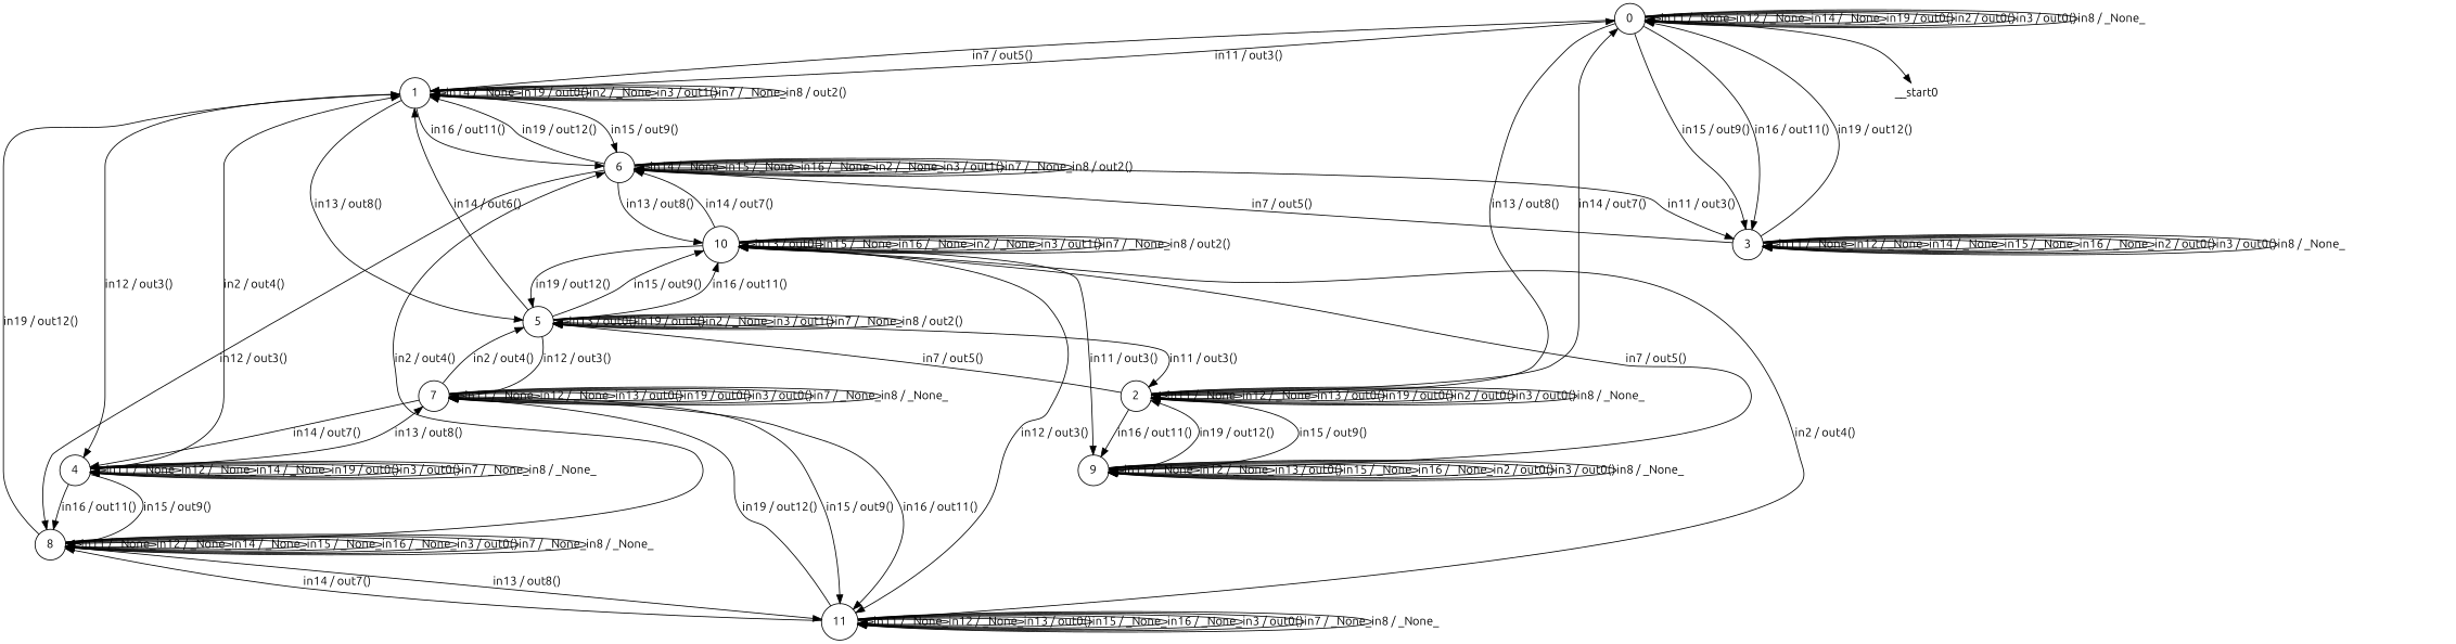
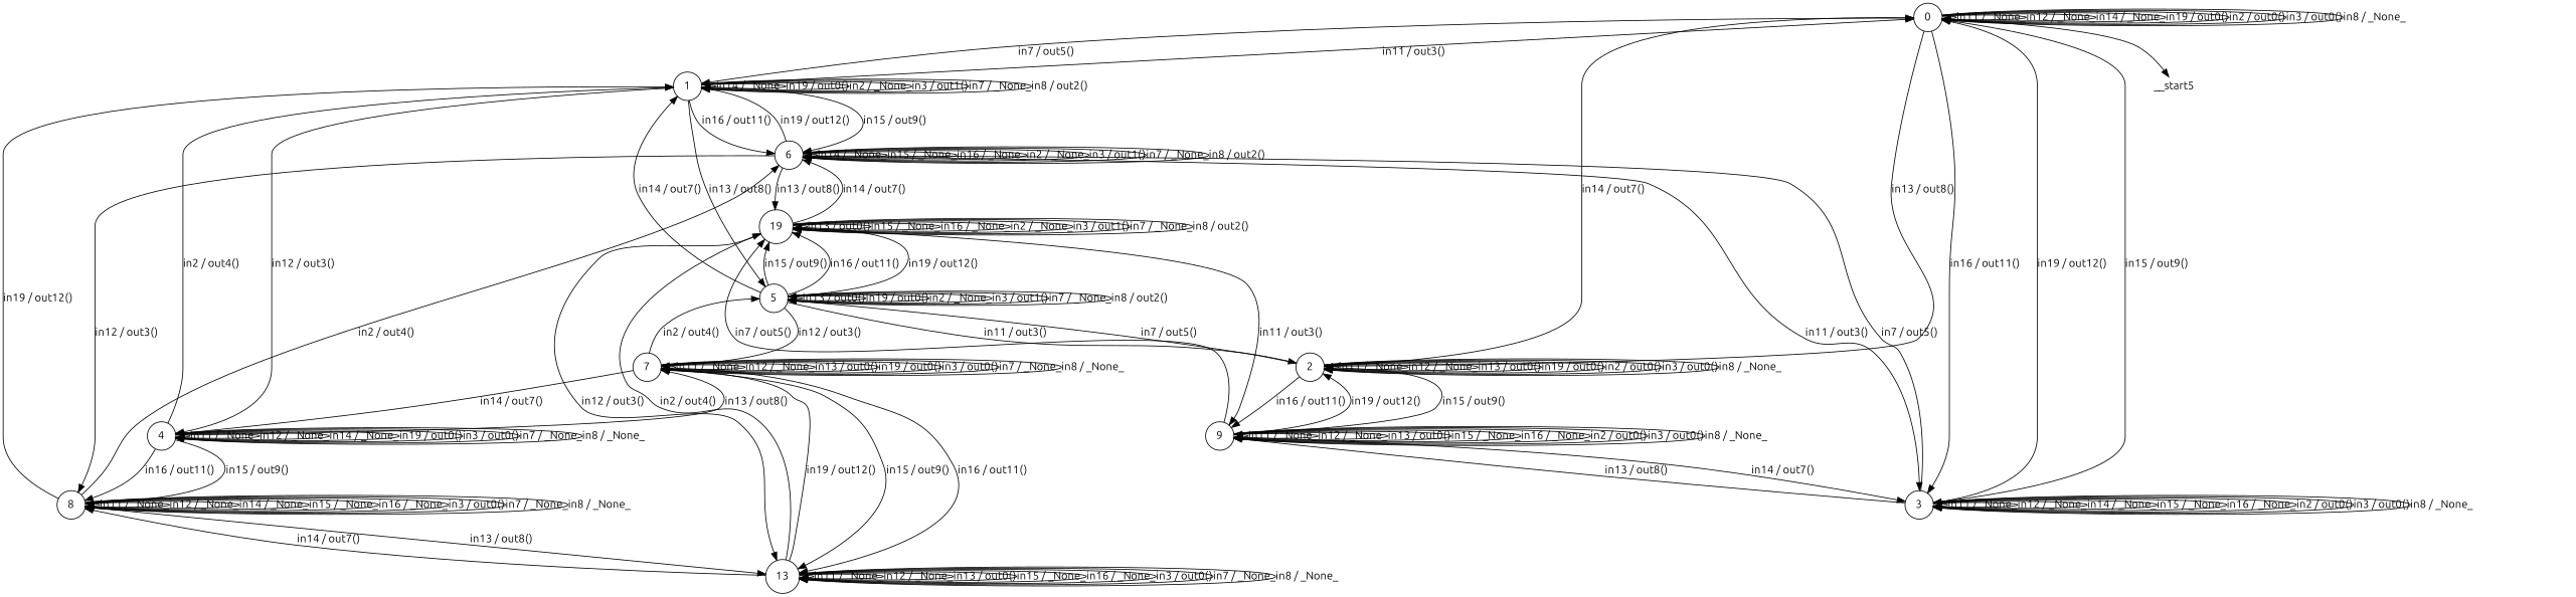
  digraph {
    fontname=Ubuntu
    node [fontname=Ubuntu shape=circle]
    edge [fontname=Ubuntu]
    n1 [label=0]
    n2 [label=1]
    n3 [label=2]
    n4 [label=3]
-   __start0 [height=0 shape=none width=0]
+   __start0 [height=0 shape=none width=0 label=__start5]
    n6 [label=4]
    n7 [label=5]
    n8 [label=6]
    n9 [label=9]
    n10 [label=7]
    n11 [label=8]
-   n12 [label=10]
-   n13 [label=11]
+   n12 [label=19]
+   n13 [label=13]
    n1 -> n1 [label="in11 / _None_"]
    n1 -> n1 [label="in12 / _None_"]
    n1 -> n1 [label="in14 / _None_"]
    n1 -> n1 [label="in19 / out0()"]
    n1 -> n1 [label="in2 / out0()"]
    n1 -> n1 [label="in3 / out0()"]
    n1 -> n1 [label="in8 / _None_"]
    n1 -> n2 [label="in7 / out5()"]
    n1 -> n3 [label="in13 / out8()"]
    n1 -> n4 [label="in15 / out9()"]
    n1 -> n4 [label="in16 / out11()"]
    n1 -> __start0
    n2 -> n1 [label="in11 / out3()"]
    n2 -> n2 [label="in14 / _None_"]
    n2 -> n2 [label="in19 / out0()"]
    n2 -> n2 [label="in2 / _None_"]
    n2 -> n2 [label="in3 / out1()"]
    n2 -> n2 [label="in7 / _None_"]
    n2 -> n2 [label="in8 / out2()"]
    n2 -> n6 [label="in12 / out3()"]
    n2 -> n7 [label="in13 / out8()"]
    n2 -> n8 [label="in15 / out9()"]
    n2 -> n8 [label="in16 / out11()"]
    n3 -> n1 [label="in14 / out7()"]
    n3 -> n3 [label="in11 / _None_"]
    n3 -> n3 [label="in12 / _None_"]
    n3 -> n3 [label="in13 / out0()"]
    n3 -> n3 [label="in19 / out0()"]
    n3 -> n3 [label="in2 / out0()"]
    n3 -> n3 [label="in3 / out0()"]
    n3 -> n3 [label="in8 / _None_"]
    n3 -> n7 [label="in7 / out5()"]
    n3 -> n9 [label="in15 / out9()"]
    n3 -> n9 [label="in16 / out11()"]
    n4 -> n1 [label="in19 / out12()"]
    n4 -> n4 [label="in11 / _None_"]
    n4 -> n4 [label="in12 / _None_"]
    n4 -> n4 [label="in14 / _None_"]
    n4 -> n4 [label="in15 / _None_"]
    n4 -> n4 [label="in16 / _None_"]
    n4 -> n4 [label="in2 / out0()"]
    n4 -> n4 [label="in3 / out0()"]
    n4 -> n4 [label="in8 / _None_"]
    n4 -> n8 [label="in7 / out5()"]
+   n4 -> n9 [label="in13 / out8()"]
    n6 -> n2 [label="in2 / out4()"]
    n6 -> n6 [label="in11 / _None_"]
    n6 -> n6 [label="in12 / _None_"]
    n6 -> n6 [label="in14 / _None_"]
    n6 -> n6 [label="in19 / out0()"]
    n6 -> n6 [label="in3 / out0()"]
    n6 -> n6 [label="in7 / _None_"]
    n6 -> n6 [label="in8 / _None_"]
    n6 -> n10 [label="in13 / out8()"]
    n6 -> n11 [label="in15 / out9()"]
    n6 -> n11 [label="in16 / out11()"]
-   n7 -> n2 [label="in14 / out6()"]
+   n7 -> n2 [label="in14 / out7()"]
    n7 -> n3 [label="in11 / out3()"]
    n7 -> n7 [label="in13 / out0()"]
    n7 -> n7 [label="in19 / out0()"]
    n7 -> n7 [label="in2 / _None_"]
    n7 -> n7 [label="in3 / out1()"]
    n7 -> n7 [label="in7 / _None_"]
    n7 -> n7 [label="in8 / out2()"]
    n7 -> n10 [label="in12 / out3()"]
    n7 -> n12 [label="in15 / out9()"]
    n7 -> n12 [label="in16 / out11()"]
    n8 -> n2 [label="in19 / out12()"]
    n8 -> n4 [label="in11 / out3()"]
    n8 -> n8 [label="in14 / _None_"]
    n8 -> n8 [label="in15 / _None_"]
    n8 -> n8 [label="in16 / _None_"]
    n8 -> n8 [label="in2 / _None_"]
    n8 -> n8 [label="in3 / out1()"]
    n8 -> n8 [label="in7 / _None_"]
    n8 -> n8 [label="in8 / out2()"]
    n8 -> n11 [label="in12 / out3()"]
    n8 -> n12 [label="in13 / out8()"]
    n9 -> n3 [label="in19 / out12()"]
+   n9 -> n4 [label="in14 / out7()"]
    n9 -> n9 [label="in11 / _None_"]
    n9 -> n9 [label="in12 / _None_"]
    n9 -> n9 [label="in13 / out0()"]
    n9 -> n9 [label="in15 / _None_"]
    n9 -> n9 [label="in16 / _None_"]
    n9 -> n9 [label="in2 / out0()"]
    n9 -> n9 [label="in3 / out0()"]
    n9 -> n9 [label="in8 / _None_"]
    n9 -> n12 [label="in7 / out5()"]
    n10 -> n6 [label="in14 / out7()"]
    n10 -> n7 [label="in2 / out4()"]
    n10 -> n10 [label="in11 / _None_"]
    n10 -> n10 [label="in12 / _None_"]
    n10 -> n10 [label="in13 / out0()"]
    n10 -> n10 [label="in19 / out0()"]
    n10 -> n10 [label="in3 / out0()"]
    n10 -> n10 [label="in7 / _None_"]
    n10 -> n10 [label="in8 / _None_"]
    n10 -> n13 [label="in15 / out9()"]
    n10 -> n13 [label="in16 / out11()"]
    n11 -> n2 [label="in19 / out12()"]
    n11 -> n8 [label="in2 / out4()"]
    n11 -> n11 [label="in11 / _None_"]
    n11 -> n11 [label="in12 / _None_"]
    n11 -> n11 [label="in14 / _None_"]
    n11 -> n11 [label="in15 / _None_"]
    n11 -> n11 [label="in16 / _None_"]
    n11 -> n11 [label="in3 / out0()"]
    n11 -> n11 [label="in7 / _None_"]
    n11 -> n11 [label="in8 / _None_"]
    n11 -> n13 [label="in13 / out8()"]
    n12 -> n7 [label="in19 / out12()"]
    n12 -> n8 [label="in14 / out7()"]
    n12 -> n9 [label="in11 / out3()"]
    n12 -> n12 [label="in13 / out0()"]
    n12 -> n12 [label="in15 / _None_"]
    n12 -> n12 [label="in16 / _None_"]
    n12 -> n12 [label="in2 / _None_"]
    n12 -> n12 [label="in3 / out1()"]
    n12 -> n12 [label="in7 / _None_"]
    n12 -> n12 [label="in8 / out2()"]
    n12 -> n13 [label="in12 / out3()"]
    n13 -> n10 [label="in19 / out12()"]
    n13 -> n11 [label="in14 / out7()"]
    n13 -> n12 [label="in2 / out4()"]
    n13 -> n13 [label="in11 / _None_"]
    n13 -> n13 [label="in12 / _None_"]
    n13 -> n13 [label="in13 / out0()"]
    n13 -> n13 [label="in15 / _None_"]
    n13 -> n13 [label="in16 / _None_"]
    n13 -> n13 [label="in3 / out0()"]
    n13 -> n13 [label="in7 / _None_"]
    n13 -> n13 [label="in8 / _None_"]
  }
